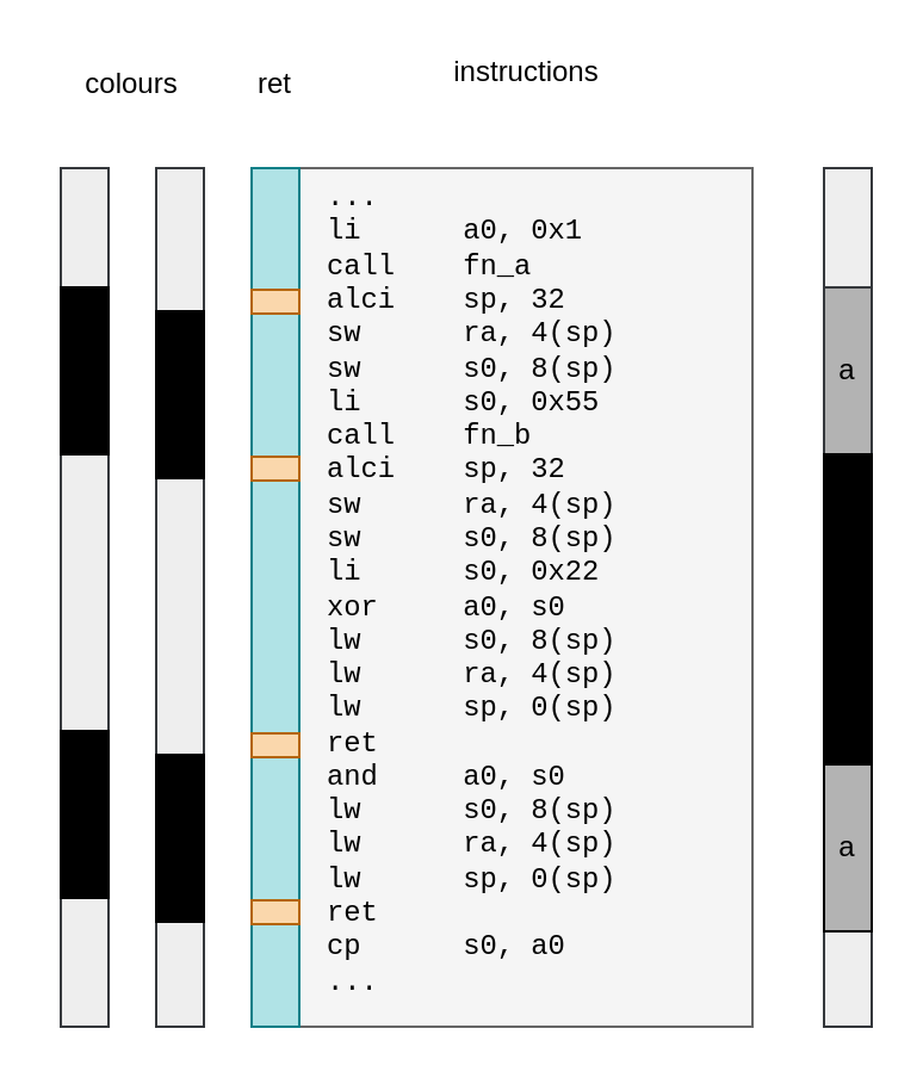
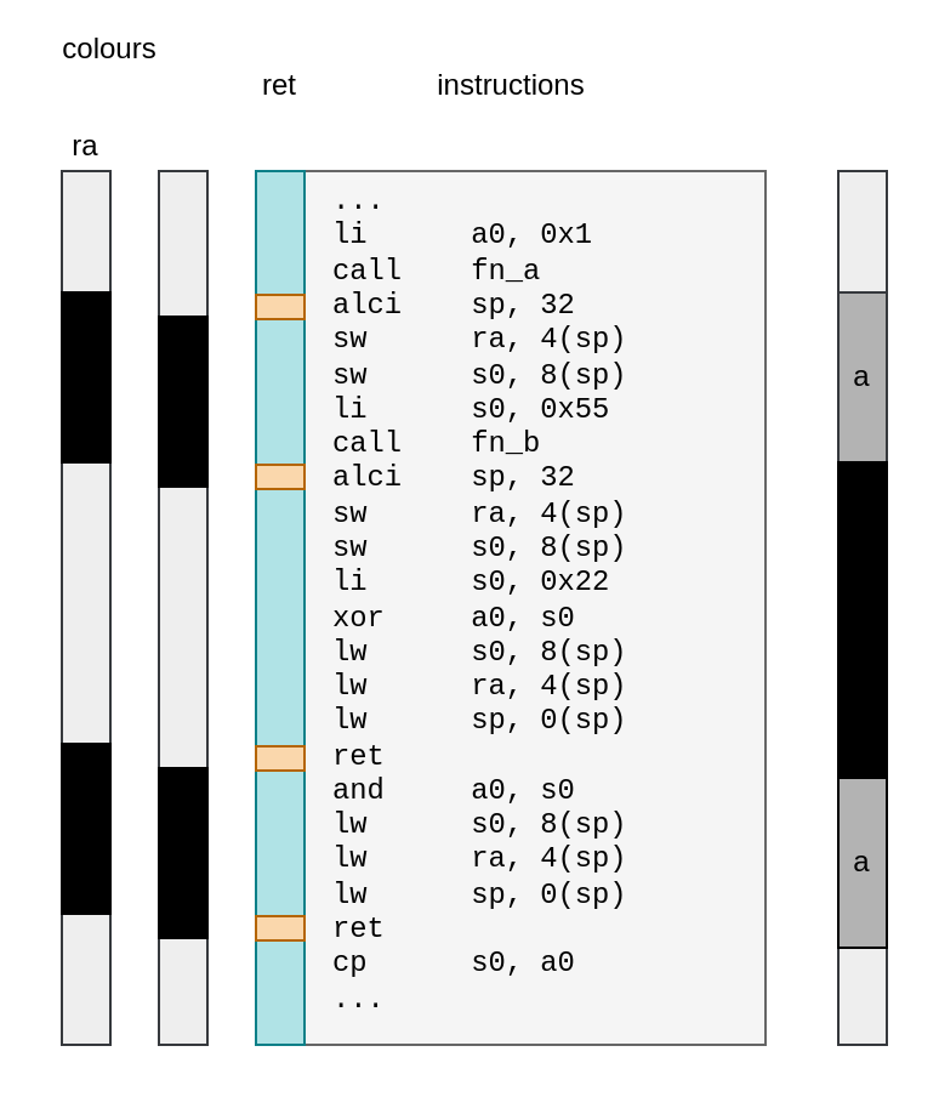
  <mxCell id="0" />
  <mxCell id="1" parent="0" />
  <mxCell id="2" value="" style="rounded=0;whiteSpace=wrap;html=1;fillColor=#eeeeee;strokeColor=#36393d;" parent="1" vertex="1"><mxGeometry x="345" y="70" width="20" height="360" as="geometry" /></mxCell>
  <mxCell id="3" value="" style="rounded=0;whiteSpace=wrap;html=1;fillColor=#f5f5f5;fontColor=#333333;strokeColor=#666666;" parent="1" vertex="1"><mxGeometry x="125" y="70" width="190" height="360" as="geometry" /></mxCell>
  <mxCell id="4" value="&lt;div&gt;...&lt;br&gt;&lt;/div&gt;&lt;div&gt;li&amp;nbsp;&amp;nbsp;&amp;nbsp;&amp;nbsp;&amp;nbsp; a0, 0x1&lt;/div&gt;call&amp;nbsp;&amp;nbsp;&amp;nbsp; fn_a&lt;br&gt;alci&amp;nbsp;&amp;nbsp;&amp;nbsp; sp, 32&lt;br&gt;sw&amp;nbsp;&amp;nbsp;&amp;nbsp;&amp;nbsp;&amp;nbsp; ra, 4(sp)&lt;br&gt;sw&amp;nbsp;&amp;nbsp;&amp;nbsp;&amp;nbsp;&amp;nbsp; s0, 8(sp)&lt;br&gt;li&amp;nbsp;&amp;nbsp;&amp;nbsp;&amp;nbsp;&amp;nbsp; s0, 0x55&lt;br&gt;call&amp;nbsp;&amp;nbsp;&amp;nbsp; fn_b&lt;br&gt;alci&amp;nbsp;&amp;nbsp;&amp;nbsp; sp, 32&lt;br&gt;sw&amp;nbsp;&amp;nbsp;&amp;nbsp;&amp;nbsp;&amp;nbsp; ra, 4(sp)&lt;br&gt;sw&amp;nbsp;&amp;nbsp;&amp;nbsp;&amp;nbsp;&amp;nbsp; s0, 8(sp)&lt;br&gt;li&amp;nbsp;&amp;nbsp;&amp;nbsp;&amp;nbsp;&amp;nbsp; s0, 0x22&lt;br&gt;xor&amp;nbsp;&amp;nbsp;&amp;nbsp;&amp;nbsp; a0, s0&lt;br&gt;lw&amp;nbsp;&amp;nbsp;&amp;nbsp;&amp;nbsp;&amp;nbsp; s0, 8(sp)&lt;br&gt;lw&amp;nbsp;&amp;nbsp;&amp;nbsp;&amp;nbsp;&amp;nbsp; ra, 4(sp)&lt;br&gt;lw&amp;nbsp;&amp;nbsp;&amp;nbsp;&amp;nbsp;&amp;nbsp; sp, 0(sp)&lt;br&gt;ret&lt;br&gt;and&amp;nbsp;&amp;nbsp;&amp;nbsp;&amp;nbsp; a0, s0&lt;br&gt;lw&amp;nbsp;&amp;nbsp;&amp;nbsp;&amp;nbsp;&amp;nbsp; s0, 8(sp)&lt;br&gt;lw&amp;nbsp;&amp;nbsp;&amp;nbsp;&amp;nbsp;&amp;nbsp; ra, 4(sp)&lt;br&gt;lw&amp;nbsp;&amp;nbsp;&amp;nbsp;&amp;nbsp;&amp;nbsp; sp, 0(sp)&lt;br&gt;ret&lt;br&gt;&lt;div&gt;cp&amp;nbsp;&amp;nbsp;&amp;nbsp;&amp;nbsp;&amp;nbsp; s0, a0&lt;/div&gt;&lt;div&gt;...&lt;br&gt;&lt;/div&gt;" style="text;html=1;align=left;verticalAlign=middle;whiteSpace=wrap;rounded=0;fontFamily=Courier New;fontSize=11.9;" parent="1" vertex="1"><mxGeometry x="135" y="67" width="150" height="360" as="geometry" /></mxCell>
  <mxCell id="5" value="" style="rounded=0;whiteSpace=wrap;html=1;fillColor=#eeeeee;strokeColor=#36393d;" parent="1" vertex="1"><mxGeometry x="65" y="70" width="20" height="360" as="geometry" /></mxCell>
  <mxCell id="6" value="" style="rounded=0;whiteSpace=wrap;html=1;fillColor=#eeeeee;strokeColor=#36393d;" parent="1" vertex="1"><mxGeometry x="25" y="70" width="20" height="360" as="geometry" /></mxCell>
- <mxCell id="8" value="&lt;div&gt;colours&lt;/div&gt;" style="text;html=1;align=center;verticalAlign=middle;whiteSpace=wrap;rounded=0;" parent="1" vertex="1"><mxGeometry x="25" y="20" width="60" height="30" as="geometry" /></mxCell>
+ <mxCell id="7" value="&lt;div&gt;ra&lt;/div&gt;" style="text;html=1;align=center;verticalAlign=middle;whiteSpace=wrap;rounded=0;" parent="1" vertex="1"><mxGeometry x="20" y="50" width="30" height="20" as="geometry" /></mxCell>
+ <mxCell id="8" value="&lt;div&gt;colours&lt;/div&gt;" style="text;html=1;align=center;verticalAlign=middle;whiteSpace=wrap;rounded=0;" parent="1" vertex="1"><mxGeometry x="15" y="5" width="60" height="30" as="geometry" /></mxCell>
  <mxCell id="9" value="" style="rounded=0;whiteSpace=wrap;html=1;fillColor=#eeeeee;strokeColor=#36393d;" parent="1" vertex="1"><mxGeometry x="345" y="70" width="20" height="50" as="geometry" /></mxCell>
  <mxCell id="10" value="a" style="rounded=0;whiteSpace=wrap;html=1;fillColor=#B3B3B3;strokeColor=#36393d;" parent="1" vertex="1"><mxGeometry x="345" y="120" width="20" height="70" as="geometry" /></mxCell>
  <mxCell id="11" value="b" style="rounded=0;whiteSpace=wrap;html=1;fillColor=#000000;" parent="1" vertex="1"><mxGeometry x="345" y="190" width="20" height="130" as="geometry" /></mxCell>
  <mxCell id="12" value="a" style="rounded=0;whiteSpace=wrap;html=1;fillColor=#B3B3B3;" parent="1" vertex="1"><mxGeometry x="345" y="320" width="20" height="70" as="geometry" /></mxCell>
  <mxCell id="13" value="" style="rounded=0;whiteSpace=wrap;html=1;fillColor=#000000;" parent="1" vertex="1"><mxGeometry x="65" y="130" width="20" height="70" as="geometry" /></mxCell>
  <mxCell id="14" value="" style="rounded=0;whiteSpace=wrap;html=1;fillColor=#000000;" parent="1" vertex="1"><mxGeometry x="25" y="120" width="20" height="70" as="geometry" /></mxCell>
  <mxCell id="15" value="" style="rounded=0;whiteSpace=wrap;html=1;fillColor=#000000;" parent="1" vertex="1"><mxGeometry x="65" y="316" width="20" height="70" as="geometry" /></mxCell>
  <mxCell id="16" value="" style="rounded=0;whiteSpace=wrap;html=1;fillColor=#000000;" parent="1" vertex="1"><mxGeometry x="25" y="306" width="20" height="70" as="geometry" /></mxCell>
  <mxCell id="17" value="" style="rounded=0;whiteSpace=wrap;html=1;fillColor=#b0e3e6;strokeColor=#0e8088;" parent="1" vertex="1"><mxGeometry x="105" y="70" width="20" height="360" as="geometry" /></mxCell>
  <mxCell id="18" value="" style="rounded=0;whiteSpace=wrap;html=1;fillColor=#fad7ac;strokeColor=#b46504;" parent="1" vertex="1"><mxGeometry x="105" y="307" width="20" height="10" as="geometry" /></mxCell>
  <mxCell id="19" value="" style="rounded=0;whiteSpace=wrap;html=1;fillColor=#fad7ac;strokeColor=#b46504;" parent="1" vertex="1"><mxGeometry x="105" y="377" width="20" height="10" as="geometry" /></mxCell>
  <mxCell id="20" value="" style="rounded=0;whiteSpace=wrap;html=1;fillColor=#fad7ac;strokeColor=#b46504;" parent="1" vertex="1"><mxGeometry x="105" y="191" width="20" height="10" as="geometry" /></mxCell>
  <mxCell id="21" value="" style="rounded=0;whiteSpace=wrap;html=1;fillColor=#fad7ac;strokeColor=#b46504;" parent="1" vertex="1"><mxGeometry x="105" y="121" width="20" height="10" as="geometry" /></mxCell>
- <mxCell id="22" value="instructions" style="text;html=1;align=center;verticalAlign=middle;whiteSpace=wrap;rounded=0;" parent="1" vertex="1"><mxGeometry x="187.5" y="15" width="65" height="30" as="geometry" /></mxCell>
+ <mxCell id="22" value="instructions" style="text;html=1;align=center;verticalAlign=middle;whiteSpace=wrap;rounded=0;" parent="1" vertex="1"><mxGeometry x="177.5" y="20" width="65" height="30" as="geometry" /></mxCell>
  <mxCell id="23" value="ret" style="text;html=1;align=center;verticalAlign=middle;whiteSpace=wrap;rounded=0;" parent="1" vertex="1"><mxGeometry x="85" y="20" width="60" height="30" as="geometry" /></mxCell>
